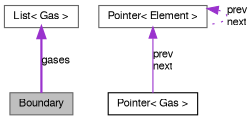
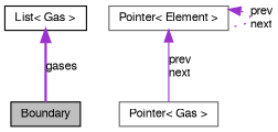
  digraph {
    node [color=black fillcolor=white fontname=FreeSans fontsize=10 shape=record style=filled]
    edge [color=darkorchid3 dir=back fontname=FreeSans fontsize=10 labelfontname=FreeSans labelfontsize=10]
-   n1 [color=gray40 fillcolor=grey75 fontcolor=black height=0.2 label=Boundary width=0.4]
-   n2 [color=gray40 height=0.2 label="List\< Gas \>" width=0.4]
-   n3 [height=0.2 label="Pointer\< Gas \>" width=0.4]
+   n1 [fillcolor=grey75 fontcolor=black height=0.2 label=Boundary width=0.4]
+   n2 [height=0.2 label="List\< Gas \>" width=0.4]
+   n3 [color=gray40 height=0.2 label="Pointer\< Gas \>" width=0.4]
    n4 [color=gray40 height=0.2 label="Pointer\< Element \>" width=0.4]
    n2 -> n1 [label=gases style=bold]
    n4 -> n3 [label="prev\nnext" style=solid]
    n4 -> n4 [label="prev\nnext" style=dotted]
  }
